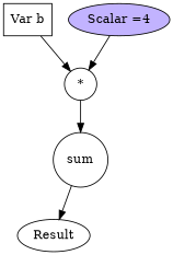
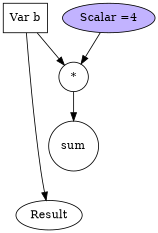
  digraph {
    n1 [label=sum shape=circle]
    Result
    n3 [label="*" shape=circle]
    n4 [label="Var b" shape=box]
    n5 [fillcolor=".7 .3 1.0" label="Scalar =4" style=filled]
-   n1 -> Result
+   n4 -> Result
    n3 -> n1
    n4 -> n3
    n5 -> n3
  }
